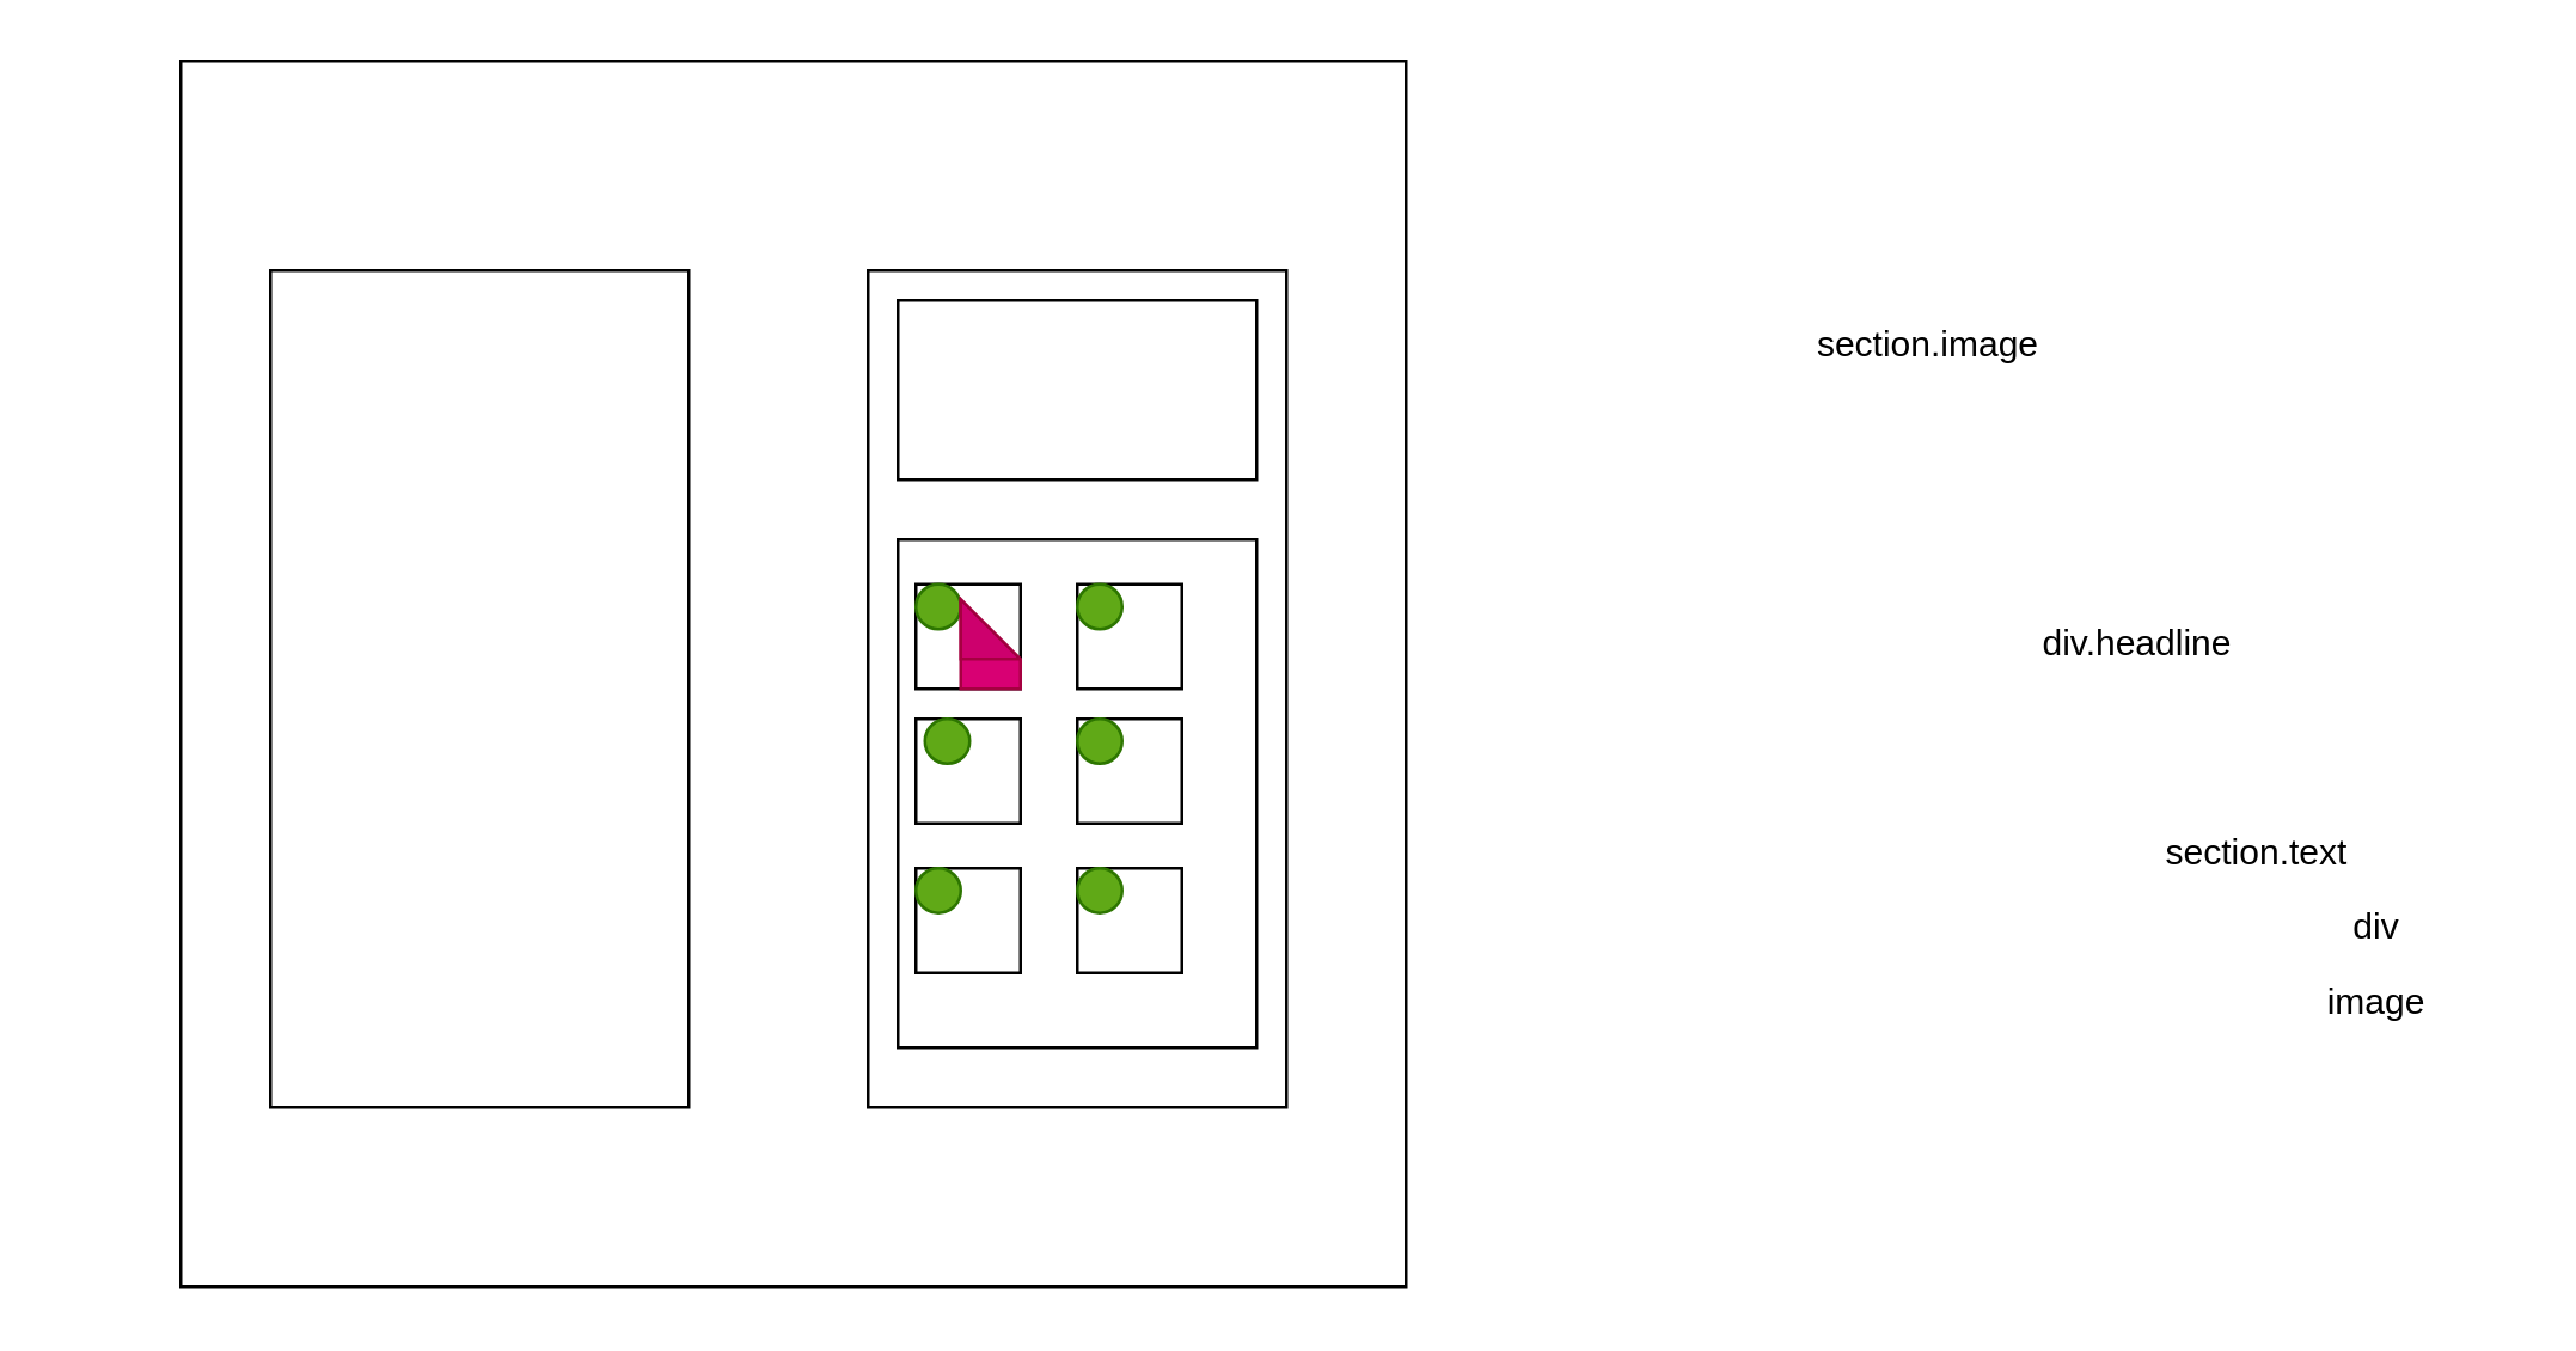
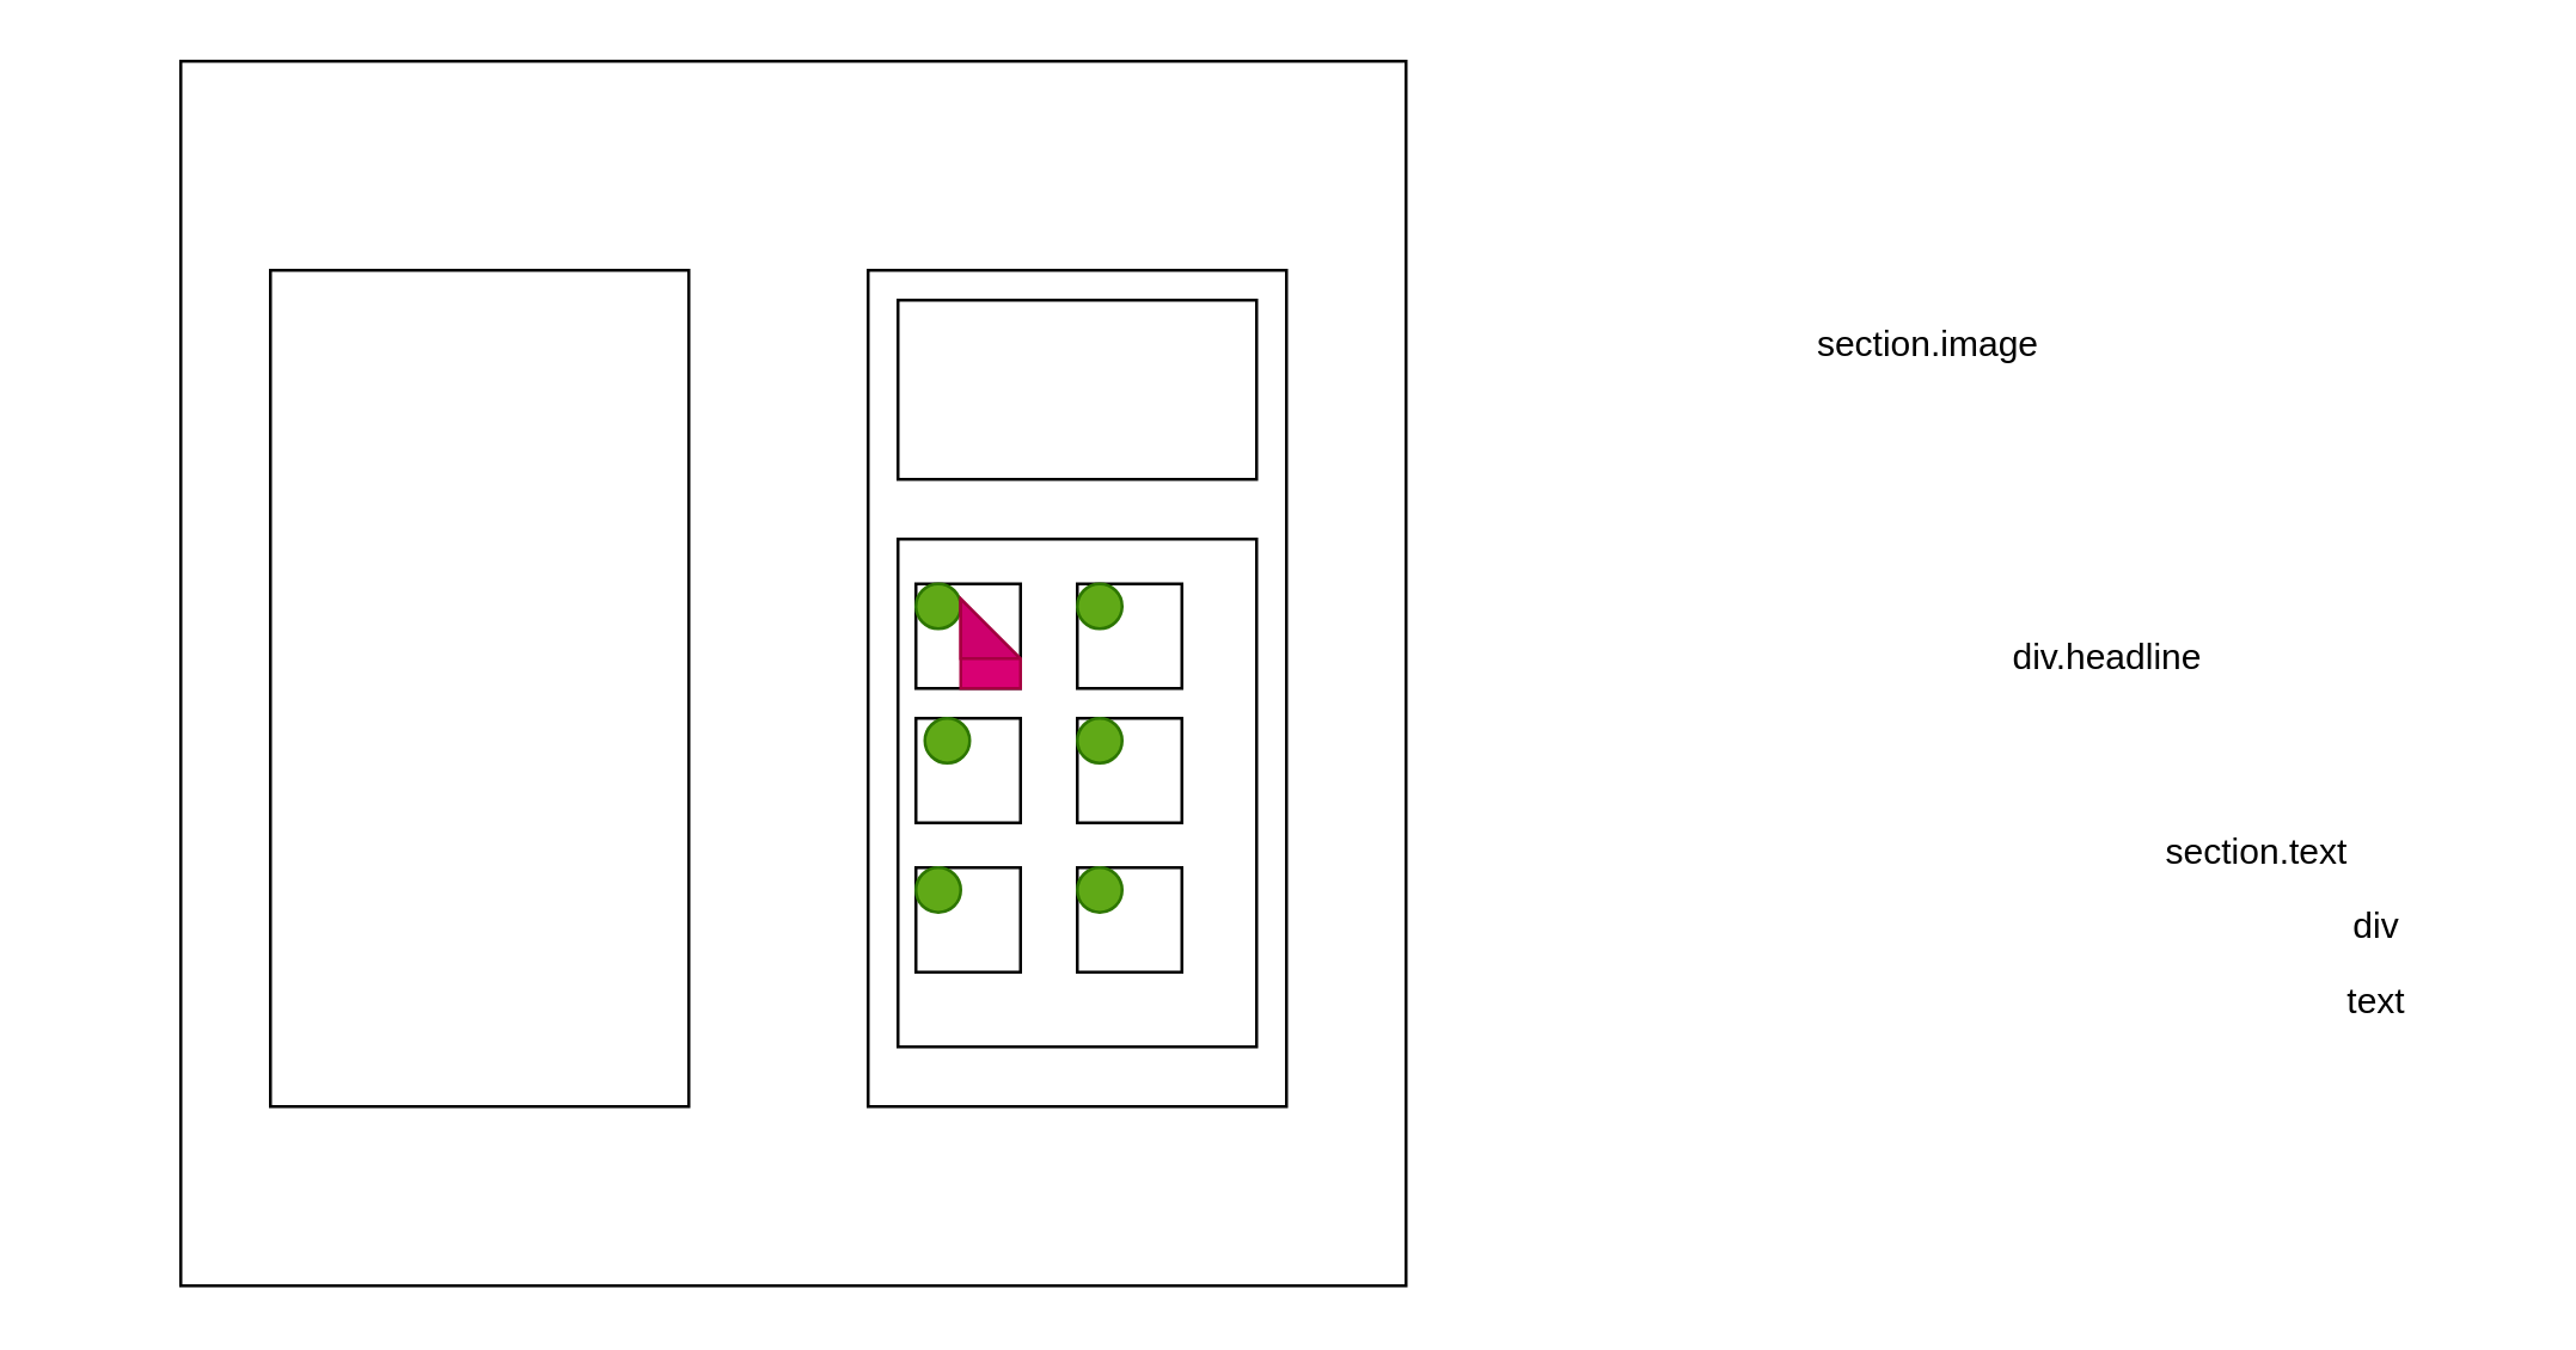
  <mxCell id="0" />
  <mxCell id="1" parent="0" />
  <mxCell id="2" value="&lt;div style=&quot;&quot;&gt;&lt;br&gt;&lt;/div&gt;" style="whiteSpace=wrap;html=1;aspect=fixed;align=center;" vertex="1" parent="1"><mxGeometry x="60" y="20" width="410" height="410" as="geometry" /></mxCell>
  <mxCell id="3" value="" style="rounded=0;whiteSpace=wrap;html=1;rotation=-90;" vertex="1" parent="1"><mxGeometry x="20" y="160" width="280" height="140" as="geometry" /></mxCell>
  <mxCell id="4" value="" style="rounded=0;whiteSpace=wrap;html=1;rotation=-90;" vertex="1" parent="1"><mxGeometry x="220" y="160" width="280" height="140" as="geometry" /></mxCell>
  <mxCell id="5" value="" style="rounded=0;whiteSpace=wrap;html=1;" vertex="1" parent="1"><mxGeometry x="300" y="100" width="120" height="60" as="geometry" /></mxCell>
  <mxCell id="6" value="" style="rounded=0;whiteSpace=wrap;html=1;" vertex="1" parent="1"><mxGeometry x="300" y="180" width="120" height="170" as="geometry" /></mxCell>
  <mxCell id="7" value="" style="whiteSpace=wrap;html=1;aspect=fixed;" vertex="1" parent="1"><mxGeometry x="306" y="195" width="35" height="35" as="geometry" /></mxCell>
  <mxCell id="8" value="" style="whiteSpace=wrap;html=1;aspect=fixed;" vertex="1" parent="1"><mxGeometry x="360" y="195" width="35" height="35" as="geometry" /></mxCell>
  <mxCell id="9" value="" style="whiteSpace=wrap;html=1;aspect=fixed;" vertex="1" parent="1"><mxGeometry x="360" y="240" width="35" height="35" as="geometry" /></mxCell>
  <mxCell id="10" value="" style="whiteSpace=wrap;html=1;aspect=fixed;" vertex="1" parent="1"><mxGeometry x="306" y="240" width="35" height="35" as="geometry" /></mxCell>
  <mxCell id="11" value="" style="whiteSpace=wrap;html=1;aspect=fixed;" vertex="1" parent="1"><mxGeometry x="306" y="290" width="35" height="35" as="geometry" /></mxCell>
  <mxCell id="12" value="" style="whiteSpace=wrap;html=1;aspect=fixed;" vertex="1" parent="1"><mxGeometry x="360" y="290" width="35" height="35" as="geometry" /></mxCell>
  <mxCell id="13" value="" style="ellipse;whiteSpace=wrap;html=1;aspect=fixed;fillColor=#60a917;fontColor=#ffffff;strokeColor=#2D7600;" vertex="1" parent="1"><mxGeometry x="306" y="195" width="15" height="15" as="geometry" /></mxCell>
  <mxCell id="14" value="" style="ellipse;whiteSpace=wrap;html=1;aspect=fixed;fillColor=#60a917;fontColor=#ffffff;strokeColor=#2D7600;" vertex="1" parent="1"><mxGeometry x="309" y="240" width="15" height="15" as="geometry" /></mxCell>
  <mxCell id="15" value="" style="ellipse;whiteSpace=wrap;html=1;aspect=fixed;fillColor=#60a917;fontColor=#ffffff;strokeColor=#2D7600;" vertex="1" parent="1"><mxGeometry x="306" y="290" width="15" height="15" as="geometry" /></mxCell>
  <mxCell id="16" value="" style="ellipse;whiteSpace=wrap;html=1;aspect=fixed;fillColor=#60a917;fontColor=#ffffff;strokeColor=#2D7600;" vertex="1" parent="1"><mxGeometry x="360" y="290" width="15" height="15" as="geometry" /></mxCell>
  <mxCell id="17" value="" style="ellipse;whiteSpace=wrap;html=1;aspect=fixed;fillColor=#60a917;fontColor=#ffffff;strokeColor=#2D7600;" vertex="1" parent="1"><mxGeometry x="360" y="240" width="15" height="15" as="geometry" /></mxCell>
  <mxCell id="18" value="" style="ellipse;whiteSpace=wrap;html=1;aspect=fixed;fillColor=#60a917;fontColor=#ffffff;strokeColor=#2D7600;" vertex="1" parent="1"><mxGeometry x="360" y="195" width="15" height="15" as="geometry" /></mxCell>
  <mxCell id="19" value="" style="shape=note;whiteSpace=wrap;html=1;backgroundOutline=1;darkOpacity=0.05;fillColor=#d80073;fontColor=#ffffff;strokeColor=#A50040;" vertex="1" parent="1"><mxGeometry x="321" y="200" width="20" height="30" as="geometry" /></mxCell>
  <mxCell id="20" value="section.image" style="text;html=1;strokeColor=none;fillColor=none;align=center;verticalAlign=middle;whiteSpace=wrap;rounded=0;" vertex="1" parent="1"><mxGeometry x="560" y="100" width="170" height="30" as="geometry" /></mxCell>
- <mxCell id="21" value="div.headline" style="text;html=1;strokeColor=none;fillColor=none;align=center;verticalAlign=middle;whiteSpace=wrap;rounded=0;" vertex="1" parent="1"><mxGeometry x="630" y="200" width="170" height="30" as="geometry" /></mxCell>
+ <mxCell id="21" value="div.headline" style="text;html=1;strokeColor=none;fillColor=none;align=center;verticalAlign=middle;whiteSpace=wrap;rounded=0;" vertex="1" parent="1"><mxGeometry x="620" y="205" width="170" height="30" as="geometry" /></mxCell>
  <mxCell id="22" value="section.text" style="text;html=1;strokeColor=none;fillColor=none;align=center;verticalAlign=middle;whiteSpace=wrap;rounded=0;" vertex="1" parent="1"><mxGeometry x="710" y="270" width="90" height="30" as="geometry" /></mxCell>
  <mxCell id="23" value="div" style="text;html=1;strokeColor=none;fillColor=none;align=center;verticalAlign=middle;whiteSpace=wrap;rounded=0;" vertex="1" parent="1"><mxGeometry x="750" y="295" width="90" height="30" as="geometry" /></mxCell>
- <mxCell id="24" value="image" style="text;html=1;strokeColor=none;fillColor=none;align=center;verticalAlign=middle;whiteSpace=wrap;rounded=0;" vertex="1" parent="1"><mxGeometry x="750" y="320" width="90" height="30" as="geometry" /></mxCell>
+ <mxCell id="24" value="text" style="text;html=1;strokeColor=none;fillColor=none;align=center;verticalAlign=middle;whiteSpace=wrap;rounded=0;" vertex="1" parent="1"><mxGeometry x="750" y="320" width="90" height="30" as="geometry" /></mxCell>
